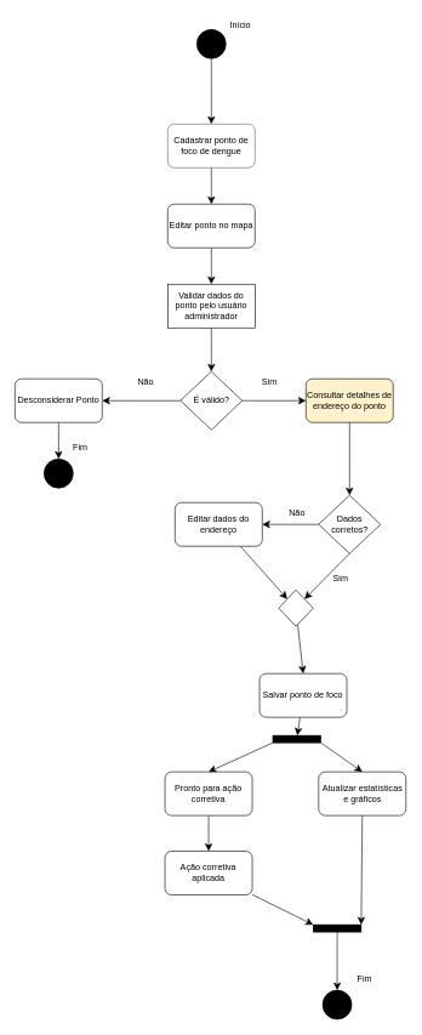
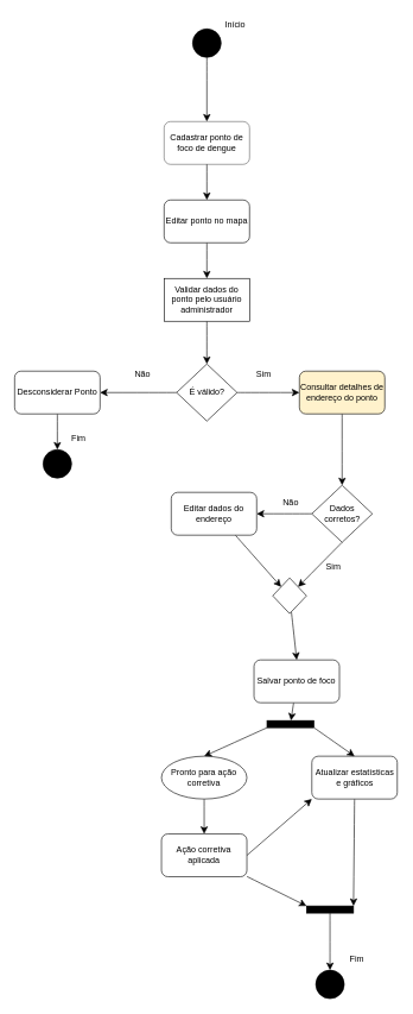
  <mxCell id="0" />
  <mxCell id="1" parent="0" />
  <mxCell id="2" style="edgeStyle=none;curved=1;rounded=0;orthogonalLoop=1;jettySize=auto;html=1;fontSize=12;startSize=8;endSize=8;" edge="1" parent="1" source="3" target="4"><mxGeometry relative="1" as="geometry" /></mxCell>
  <mxCell id="3" value="" style="ellipse;whiteSpace=wrap;html=1;aspect=fixed;fillColor=#000000;" vertex="1" parent="1"><mxGeometry x="270" y="40" width="40" height="40" as="geometry" /></mxCell>
  <mxCell id="4" value="Cadastrar ponto de f&lt;span style=&quot;background-color: initial;&quot;&gt;oco de dengue&lt;/span&gt;" style="rounded=1;whiteSpace=wrap;html=1;fillColor=#FFFFFF;gradientColor=none;strokeColor=#666666;fillStyle=solid;" vertex="1" parent="1"><mxGeometry x="230" y="170" width="120" height="60" as="geometry" /></mxCell>
  <mxCell id="5" style="edgeStyle=none;curved=1;rounded=0;orthogonalLoop=1;jettySize=auto;html=1;exitX=0.5;exitY=1;exitDx=0;exitDy=0;entryX=0.5;entryY=0;entryDx=0;entryDy=0;fontSize=12;startSize=8;endSize=8;" edge="1" parent="1" source="6" target="9"><mxGeometry relative="1" as="geometry" /></mxCell>
  <mxCell id="6" value="Editar ponto no mapa" style="rounded=1;whiteSpace=wrap;html=1;" vertex="1" parent="1"><mxGeometry x="230" y="280" width="120" height="60" as="geometry" /></mxCell>
  <mxCell id="7" style="edgeStyle=none;curved=1;rounded=0;orthogonalLoop=1;jettySize=auto;html=1;entryX=0.5;entryY=0;entryDx=0;entryDy=0;fontSize=12;startSize=8;endSize=8;" edge="1" parent="1" source="4" target="6"><mxGeometry relative="1" as="geometry" /></mxCell>
  <mxCell id="8" style="edgeStyle=none;curved=1;rounded=0;orthogonalLoop=1;jettySize=auto;html=1;fontSize=12;startSize=8;endSize=8;" edge="1" parent="1" source="9" target="12"><mxGeometry relative="1" as="geometry" /></mxCell>
  <mxCell id="9" value="Validar dados do ponto pelo usuário administrador" style="whiteSpace=wrap;html=1;rounded=0;" vertex="1" parent="1"><mxGeometry x="230" y="390" width="120" height="60" as="geometry" /></mxCell>
  <mxCell id="10" style="edgeStyle=none;curved=1;rounded=0;orthogonalLoop=1;jettySize=auto;html=1;fontSize=12;startSize=8;endSize=8;" edge="1" parent="1" source="12" target="14"><mxGeometry relative="1" as="geometry" /></mxCell>
  <mxCell id="11" style="edgeStyle=none;curved=1;rounded=0;orthogonalLoop=1;jettySize=auto;html=1;fontSize=12;startSize=8;endSize=8;" edge="1" parent="1" source="12" target="17"><mxGeometry relative="1" as="geometry" /></mxCell>
  <mxCell id="12" value="É válido?" style="rhombus;whiteSpace=wrap;html=1;" vertex="1" parent="1"><mxGeometry x="247.5" y="510" width="85" height="80" as="geometry" /></mxCell>
  <mxCell id="13" style="edgeStyle=none;curved=1;rounded=0;orthogonalLoop=1;jettySize=auto;html=1;entryX=0.5;entryY=0;entryDx=0;entryDy=0;fontSize=12;startSize=8;endSize=8;" edge="1" parent="1" source="14" target="24"><mxGeometry relative="1" as="geometry" /></mxCell>
  <mxCell id="14" value="Consultar detalhes de endereço do ponto" style="rounded=1;whiteSpace=wrap;html=1;fillColor=#fff2cc;" vertex="1" parent="1"><mxGeometry x="420" y="520" width="120" height="60" as="geometry" /></mxCell>
  <mxCell id="15" value="&lt;font style=&quot;font-size: 12px;&quot;&gt;Sim&lt;/font&gt;" style="text;html=1;align=center;verticalAlign=middle;whiteSpace=wrap;rounded=0;fontSize=12;" vertex="1" parent="1"><mxGeometry x="340" y="510" width="60" height="30" as="geometry" /></mxCell>
  <mxCell id="16" style="edgeStyle=none;curved=1;rounded=0;orthogonalLoop=1;jettySize=auto;html=1;fontSize=12;startSize=8;endSize=8;" edge="1" parent="1" source="17" target="19"><mxGeometry relative="1" as="geometry" /></mxCell>
  <mxCell id="17" value="Desconsiderar Ponto" style="rounded=1;whiteSpace=wrap;html=1;" vertex="1" parent="1"><mxGeometry x="20" y="520" width="120" height="60" as="geometry" /></mxCell>
  <mxCell id="18" value="&lt;font style=&quot;font-size: 12px;&quot;&gt;Não&lt;/font&gt;" style="text;html=1;align=center;verticalAlign=middle;whiteSpace=wrap;rounded=0;fontSize=12;" vertex="1" parent="1"><mxGeometry x="170" y="510" width="60" height="30" as="geometry" /></mxCell>
  <mxCell id="19" value="" style="ellipse;whiteSpace=wrap;html=1;aspect=fixed;fillColor=#000000;" vertex="1" parent="1"><mxGeometry x="60" y="630" width="40" height="40" as="geometry" /></mxCell>
  <mxCell id="20" value="&lt;font style=&quot;font-size: 12px;&quot;&gt;Fim&lt;/font&gt;" style="text;html=1;align=center;verticalAlign=middle;whiteSpace=wrap;rounded=0;fontSize=12;" vertex="1" parent="1"><mxGeometry x="80" y="600" width="60" height="30" as="geometry" /></mxCell>
  <mxCell id="21" value="&lt;font style=&quot;font-size: 12px;&quot;&gt;Início&lt;/font&gt;" style="text;html=1;align=center;verticalAlign=middle;whiteSpace=wrap;rounded=0;fontSize=12;" vertex="1" parent="1"><mxGeometry x="300" y="20" width="60" height="30" as="geometry" /></mxCell>
  <mxCell id="22" style="edgeStyle=none;curved=1;rounded=0;orthogonalLoop=1;jettySize=auto;html=1;fontSize=12;startSize=8;endSize=8;" edge="1" parent="1" source="24" target="29"><mxGeometry relative="1" as="geometry" /></mxCell>
  <mxCell id="23" style="edgeStyle=none;curved=1;rounded=0;orthogonalLoop=1;jettySize=auto;html=1;exitX=0.5;exitY=1;exitDx=0;exitDy=0;entryX=1;entryY=0;entryDx=0;entryDy=0;fontSize=12;startSize=8;endSize=8;" edge="1" parent="1" source="24" target="32"><mxGeometry relative="1" as="geometry" /></mxCell>
  <mxCell id="24" value="Dados corretos?" style="rhombus;whiteSpace=wrap;html=1;" vertex="1" parent="1"><mxGeometry x="437.5" y="680" width="85" height="80" as="geometry" /></mxCell>
  <mxCell id="25" style="edgeStyle=none;curved=1;rounded=0;orthogonalLoop=1;jettySize=auto;html=1;fontSize=12;startSize=8;endSize=8;" edge="1" parent="1" source="26" target="39"><mxGeometry relative="1" as="geometry" /></mxCell>
  <mxCell id="26" value="Salvar ponto de foco" style="rounded=1;whiteSpace=wrap;html=1;" vertex="1" parent="1"><mxGeometry x="356.25" y="925" width="120" height="60" as="geometry" /></mxCell>
  <mxCell id="27" value="&lt;font style=&quot;font-size: 12px;&quot;&gt;Sim&lt;/font&gt;" style="text;html=1;align=center;verticalAlign=middle;whiteSpace=wrap;rounded=0;fontSize=12;" vertex="1" parent="1"><mxGeometry x="437.5" y="780" width="60" height="30" as="geometry" /></mxCell>
  <mxCell id="28" style="edgeStyle=none;curved=1;rounded=0;orthogonalLoop=1;jettySize=auto;html=1;exitX=0.75;exitY=1;exitDx=0;exitDy=0;entryX=0;entryY=0;entryDx=0;entryDy=0;fontSize=12;startSize=8;endSize=8;" edge="1" parent="1" source="29" target="32"><mxGeometry relative="1" as="geometry" /></mxCell>
  <mxCell id="29" value="Editar dados do endereço" style="rounded=1;whiteSpace=wrap;html=1;" vertex="1" parent="1"><mxGeometry x="240" y="690" width="120" height="60" as="geometry" /></mxCell>
  <mxCell id="30" value="&lt;font style=&quot;font-size: 12px;&quot;&gt;Não&lt;/font&gt;" style="text;html=1;align=center;verticalAlign=middle;whiteSpace=wrap;rounded=0;fontSize=12;" vertex="1" parent="1"><mxGeometry x="377.5" y="690" width="60" height="30" as="geometry" /></mxCell>
  <mxCell id="31" style="edgeStyle=none;curved=1;rounded=0;orthogonalLoop=1;jettySize=auto;html=1;entryX=0.5;entryY=0;entryDx=0;entryDy=0;fontSize=12;startSize=8;endSize=8;" edge="1" parent="1" source="32" target="26"><mxGeometry relative="1" as="geometry" /></mxCell>
  <mxCell id="32" value="" style="rhombus;whiteSpace=wrap;html=1;" vertex="1" parent="1"><mxGeometry x="382.5" y="810" width="47.5" height="50" as="geometry" /></mxCell>
  <mxCell id="33" style="edgeStyle=none;curved=1;rounded=0;orthogonalLoop=1;jettySize=auto;html=1;exitX=0.5;exitY=1;exitDx=0;exitDy=0;entryX=1;entryY=0;entryDx=0;entryDy=0;fontSize=12;startSize=8;endSize=8;" edge="1" parent="1" source="34" target="43"><mxGeometry relative="1" as="geometry" /></mxCell>
  <mxCell id="34" value="Atualizar estatísticas e gráficos" style="rounded=1;whiteSpace=wrap;html=1;" vertex="1" parent="1"><mxGeometry x="437.5" y="1060" width="120" height="60" as="geometry" /></mxCell>
  <mxCell id="35" value="" style="ellipse;whiteSpace=wrap;html=1;aspect=fixed;fillColor=#000000;" vertex="1" parent="1"><mxGeometry x="443" y="1360" width="40" height="40" as="geometry" /></mxCell>
  <mxCell id="36" value="&lt;font style=&quot;font-size: 12px;&quot;&gt;Fim&lt;/font&gt;" style="text;html=1;align=center;verticalAlign=middle;whiteSpace=wrap;rounded=0;fontSize=12;" vertex="1" parent="1"><mxGeometry x="471" y="1330" width="60" height="30" as="geometry" /></mxCell>
  <mxCell id="37" style="edgeStyle=none;curved=1;rounded=0;orthogonalLoop=1;jettySize=auto;html=1;exitX=1;exitY=1;exitDx=0;exitDy=0;entryX=0.5;entryY=0;entryDx=0;entryDy=0;fontSize=12;startSize=8;endSize=8;" edge="1" parent="1" source="39" target="34"><mxGeometry relative="1" as="geometry" /></mxCell>
  <mxCell id="38" style="edgeStyle=none;curved=1;rounded=0;orthogonalLoop=1;jettySize=auto;html=1;exitX=0;exitY=1;exitDx=0;exitDy=0;entryX=0.5;entryY=0;entryDx=0;entryDy=0;fontSize=12;startSize=8;endSize=8;" edge="1" parent="1" source="39" target="41"><mxGeometry relative="1" as="geometry" /></mxCell>
  <mxCell id="39" value="" style="rounded=0;whiteSpace=wrap;html=1;labelBackgroundColor=default;fontColor=default;fillColor=#000000;" vertex="1" parent="1"><mxGeometry x="374.5" y="1010" width="66" height="10" as="geometry" /></mxCell>
  <mxCell id="40" style="edgeStyle=none;curved=1;rounded=0;orthogonalLoop=1;jettySize=auto;html=1;entryX=0.5;entryY=0;entryDx=0;entryDy=0;fontSize=12;startSize=8;endSize=8;" edge="1" parent="1" source="41" target="46"><mxGeometry relative="1" as="geometry" /></mxCell>
- <mxCell id="41" value="Pronto para ação corretiva" style="rounded=1;whiteSpace=wrap;html=1;" vertex="1" parent="1"><mxGeometry x="226.25" y="1060" width="120" height="60" as="geometry" /></mxCell>
+ <mxCell id="41" value="Pronto para ação corretiva" style="ellipse;whiteSpace=wrap;html=1;" vertex="1" parent="1"><mxGeometry x="226.25" y="1060" width="120" height="60" as="geometry" /></mxCell>
  <mxCell id="42" style="edgeStyle=none;curved=1;rounded=0;orthogonalLoop=1;jettySize=auto;html=1;exitX=0.5;exitY=1;exitDx=0;exitDy=0;entryX=0.5;entryY=0;entryDx=0;entryDy=0;fontSize=12;startSize=8;endSize=8;" edge="1" parent="1" source="43" target="35"><mxGeometry relative="1" as="geometry" /></mxCell>
  <mxCell id="43" value="" style="rounded=0;whiteSpace=wrap;html=1;labelBackgroundColor=default;fontColor=default;fillColor=#000000;" vertex="1" parent="1"><mxGeometry x="430" y="1270" width="66" height="10" as="geometry" /></mxCell>
  <mxCell id="44" style="edgeStyle=none;curved=1;rounded=0;orthogonalLoop=1;jettySize=auto;html=1;entryX=0;entryY=0;entryDx=0;entryDy=0;fontSize=12;startSize=8;endSize=8;" edge="1" parent="1" source="46" target="43"><mxGeometry relative="1" as="geometry" /></mxCell>
+ <mxCell id="45" style="edgeStyle=none;curved=1;rounded=0;orthogonalLoop=1;jettySize=auto;html=1;exitX=1;exitY=0.5;exitDx=0;exitDy=0;entryX=0;entryY=1;entryDx=0;entryDy=0;fontSize=12;startSize=8;endSize=8;" edge="1" parent="1" source="46" target="34"><mxGeometry relative="1" as="geometry" /></mxCell>
  <mxCell id="46" value="Ação corretiva aplicada" style="rounded=1;whiteSpace=wrap;html=1;" vertex="1" parent="1"><mxGeometry x="226.25" y="1169" width="120" height="60" as="geometry" /></mxCell>
